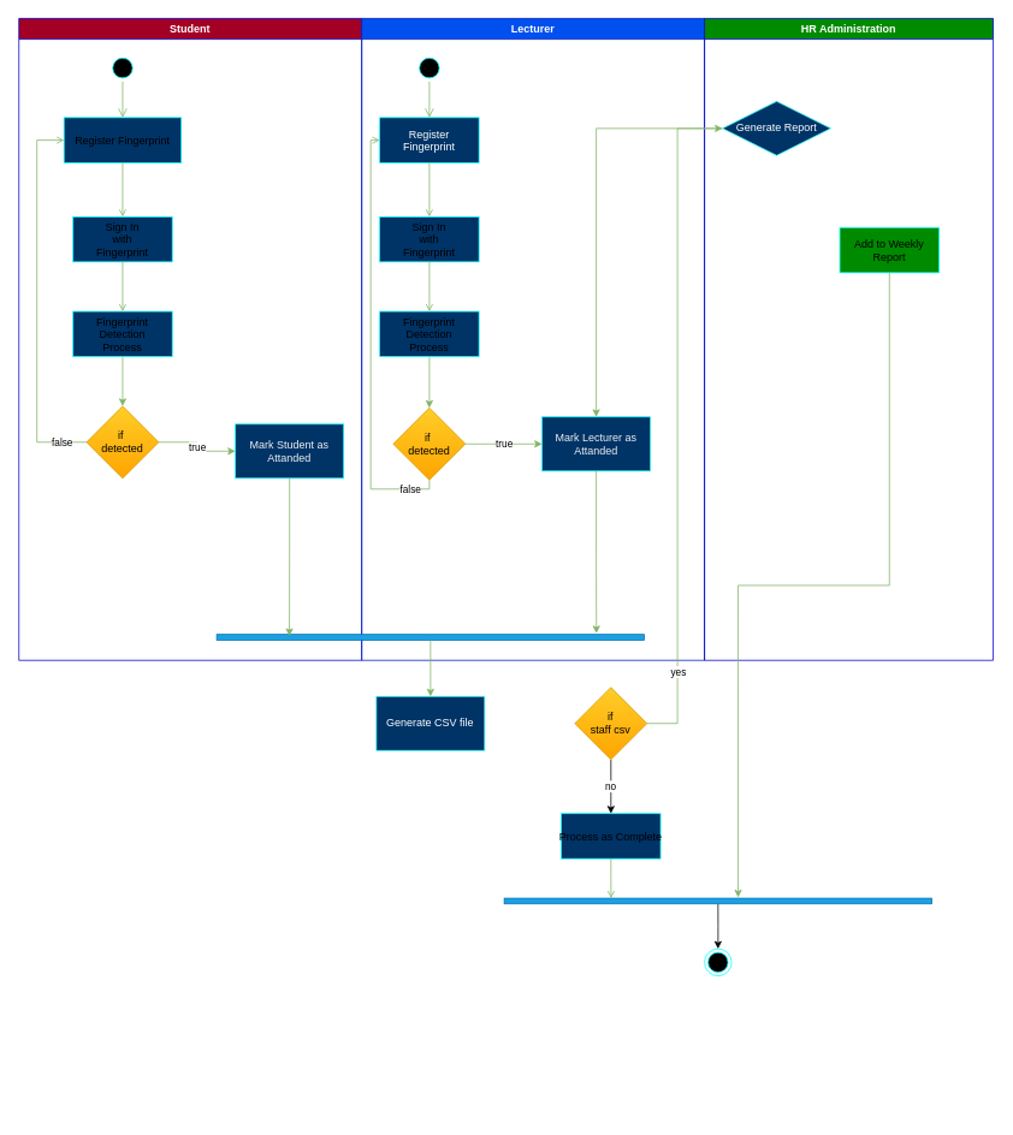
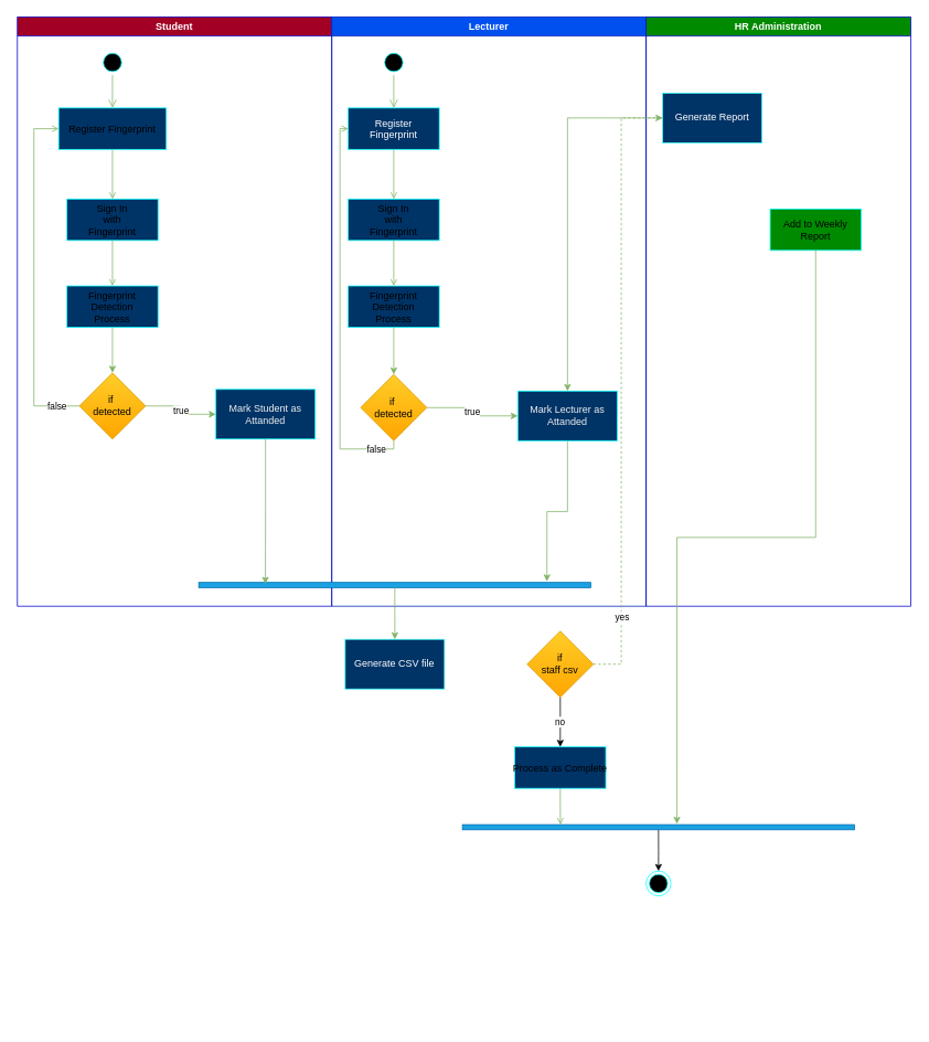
  <mxCell id="0" />
  <mxCell id="1" parent="0" />
  <mxCell id="2" value="Student" style="swimlane;whiteSpace=wrap;fillColor=#a20025;strokeColor=#0000CC;fontColor=#ffffff;" parent="1" vertex="1"><mxGeometry x="20" y="20" width="380" height="712" as="geometry" /></mxCell>
  <mxCell id="3" value="" style="ellipse;shape=startState;fillColor=#000000;strokeColor=#00FFFF;" parent="2" vertex="1"><mxGeometry x="100" y="40" width="30" height="30" as="geometry" /></mxCell>
  <mxCell id="4" value="" style="edgeStyle=elbowEdgeStyle;elbow=horizontal;verticalAlign=bottom;endArrow=open;endSize=8;strokeColor=#82b366;endFill=1;rounded=0;fillColor=#d5e8d4;gradientColor=#97d077;" parent="2" source="3" target="5" edge="1"><mxGeometry x="100" y="40" as="geometry"><mxPoint x="115" y="110" as="targetPoint" /></mxGeometry></mxCell>
  <mxCell id="5" value="Register Fingerprint" style="fillColor=#003366;gradientColor=#003366;strokeColor=#00FFFF;" parent="2" vertex="1"><mxGeometry x="50" y="110" width="130" height="50" as="geometry" /></mxCell>
  <mxCell id="6" value="Sign In&#10;with&#10;Fingerprint" style="fillColor=#003366;strokeColor=#00FFFF;" parent="2" vertex="1"><mxGeometry x="60" y="220" width="110" height="50" as="geometry" /></mxCell>
  <mxCell id="7" value="" style="endArrow=open;strokeColor=#82b366;endFill=1;rounded=0;fillColor=#d5e8d4;gradientColor=#97d077;" parent="2" source="5" target="6" edge="1"><mxGeometry relative="1" as="geometry" /></mxCell>
  <mxCell id="8" value="Fingerprint&#10;Detection&#10;Process" style="fillColor=#003366;strokeColor=#00FFFF;" parent="2" vertex="1"><mxGeometry x="60" y="325" width="110" height="50" as="geometry" /></mxCell>
  <mxCell id="9" value="" style="endArrow=open;strokeColor=#82b366;endFill=1;rounded=0;fillColor=#d5e8d4;gradientColor=#97d077;" parent="2" source="6" target="8" edge="1"><mxGeometry relative="1" as="geometry" /></mxCell>
  <mxCell id="10" value="" style="edgeStyle=orthogonalEdgeStyle;elbow=horizontal;strokeColor=#82b366;endArrow=open;endFill=1;rounded=0;exitX=0;exitY=0.5;exitDx=0;exitDy=0;entryX=0;entryY=0.5;entryDx=0;entryDy=0;fillColor=#d5e8d4;gradientColor=#97d077;" parent="2" source="12" target="5" edge="1"><mxGeometry width="100" height="100" relative="1" as="geometry"><mxPoint x="160" y="290" as="sourcePoint" /><mxPoint x="30" y="502" as="targetPoint" /><Array as="points"><mxPoint x="20" y="470" /><mxPoint x="20" y="135" /></Array></mxGeometry></mxCell>
  <mxCell id="11" value="false" style="edgeLabel;html=1;align=center;verticalAlign=middle;resizable=0;points=[];" vertex="1" connectable="0" parent="10"><mxGeometry x="-0.865" relative="1" as="geometry"><mxPoint as="offset" /></mxGeometry></mxCell>
  <mxCell id="12" value="if&amp;nbsp;&lt;br&gt;detected" style="rhombus;whiteSpace=wrap;html=1;fillColor=#ffcd28;gradientColor=#ffa500;strokeColor=#d79b00;" vertex="1" parent="2"><mxGeometry x="75" y="430" width="80" height="80" as="geometry" /></mxCell>
  <mxCell id="13" value="" style="edgeStyle=orthogonalEdgeStyle;rounded=0;orthogonalLoop=1;jettySize=auto;html=1;fillColor=#d5e8d4;gradientColor=#97d077;strokeColor=#82b366;" edge="1" parent="2" source="8" target="12"><mxGeometry relative="1" as="geometry" /></mxCell>
  <mxCell id="14" value="Mark Student as&lt;br&gt;Attanded" style="whiteSpace=wrap;html=1;fillColor=#003366;strokeColor=#00FFFF;fontColor=rgb(240, 240, 240);" vertex="1" parent="2"><mxGeometry x="240" y="450" width="120" height="60" as="geometry" /></mxCell>
  <mxCell id="15" value="true" style="edgeStyle=orthogonalEdgeStyle;rounded=0;orthogonalLoop=1;jettySize=auto;html=1;fillColor=#d5e8d4;gradientColor=#97d077;strokeColor=#82b366;" edge="1" parent="2" source="12" target="14"><mxGeometry relative="1" as="geometry" /></mxCell>
  <mxCell id="16" value="Lecturer" style="swimlane;whiteSpace=wrap;fillColor=#0050ef;strokeColor=#001DBC;fontColor=#ffffff;" parent="1" vertex="1"><mxGeometry x="400" y="20" width="380" height="712" as="geometry" /></mxCell>
  <mxCell id="17" value="" style="ellipse;shape=startState;fillColor=#000000;strokeColor=#00FFFF;" parent="16" vertex="1"><mxGeometry x="60" y="40" width="30" height="30" as="geometry" /></mxCell>
  <mxCell id="18" value="" style="edgeStyle=elbowEdgeStyle;elbow=horizontal;verticalAlign=bottom;endArrow=open;endSize=8;strokeColor=#82b366;endFill=1;rounded=0;fillColor=#d5e8d4;gradientColor=#97d077;" parent="16" source="17" target="19" edge="1"><mxGeometry x="40" y="20" as="geometry"><mxPoint x="55" y="90" as="targetPoint" /></mxGeometry></mxCell>
  <mxCell id="19" value="Register&#10;Fingerprint" style="fillColor=#003366;fontColor=#ffffff;strokeColor=#00FFFF;gradientColor=#003366;" parent="16" vertex="1"><mxGeometry x="20" y="110" width="110" height="50" as="geometry" /></mxCell>
  <mxCell id="20" value="Sign In&#10;with&#10;Fingerprint" style="fillColor=#003366;strokeColor=#00FFFF;" parent="16" vertex="1"><mxGeometry x="20" y="220" width="110" height="50" as="geometry" /></mxCell>
  <mxCell id="21" value="" style="endArrow=open;strokeColor=#82b366;endFill=1;rounded=0;fillColor=#d5e8d4;gradientColor=#97d077;" parent="16" source="19" target="20" edge="1"><mxGeometry relative="1" as="geometry" /></mxCell>
  <mxCell id="22" value="Fingerprint&#10;Detection&#10;Process" style="fillColor=#003366;strokeColor=#00FFFF;" parent="16" vertex="1"><mxGeometry x="20" y="325" width="110" height="50" as="geometry" /></mxCell>
  <mxCell id="23" value="" style="endArrow=open;strokeColor=#82b366;endFill=1;rounded=0;fillColor=#d5e8d4;gradientColor=#97d077;" parent="16" source="20" target="22" edge="1"><mxGeometry relative="1" as="geometry" /></mxCell>
  <mxCell id="24" value="if&amp;nbsp;&lt;br&gt;detected" style="rhombus;whiteSpace=wrap;html=1;fillColor=#ffcd28;gradientColor=#ffa500;strokeColor=#d79b00;" vertex="1" parent="16"><mxGeometry x="35" y="432" width="80" height="80" as="geometry" /></mxCell>
  <mxCell id="25" style="edgeStyle=orthogonalEdgeStyle;rounded=0;orthogonalLoop=1;jettySize=auto;html=1;fillColor=#d5e8d4;gradientColor=#97d077;strokeColor=#82b366;" edge="1" parent="16" source="22" target="24"><mxGeometry relative="1" as="geometry" /></mxCell>
  <mxCell id="26" style="edgeStyle=orthogonalEdgeStyle;rounded=0;orthogonalLoop=1;jettySize=auto;html=1;entryX=-0.201;entryY=0.112;entryDx=0;entryDy=0;entryPerimeter=0;fillColor=#d5e8d4;gradientColor=#97d077;strokeColor=#82b366;" edge="1" parent="16" source="27" target="31"><mxGeometry relative="1" as="geometry" /></mxCell>
- <mxCell id="27" value="Mark Lecturer as&lt;br&gt;Attanded" style="whiteSpace=wrap;html=1;fillColor=#003366;strokeColor=#00FFFF;fontColor=rgb(240, 240, 240);" vertex="1" parent="16"><mxGeometry x="200" y="442" width="120" height="60" as="geometry" /></mxCell>
+ <mxCell id="27" value="Mark Lecturer as&lt;br&gt;Attanded" style="whiteSpace=wrap;html=1;fillColor=#003366;strokeColor=#00FFFF;fontColor=rgb(240, 240, 240);" vertex="1" parent="16"><mxGeometry x="225" y="452" width="120" height="60" as="geometry" /></mxCell>
  <mxCell id="28" value="true" style="edgeStyle=orthogonalEdgeStyle;rounded=0;orthogonalLoop=1;jettySize=auto;html=1;fillColor=#d5e8d4;gradientColor=#97d077;strokeColor=#82b366;entryX=0;entryY=0.5;entryDx=0;entryDy=0;" edge="1" parent="16" source="24" target="27"><mxGeometry relative="1" as="geometry"><mxPoint x="255" y="512" as="targetPoint" /></mxGeometry></mxCell>
  <mxCell id="29" value="" style="edgeStyle=orthogonalEdgeStyle;elbow=horizontal;strokeColor=#82b366;endArrow=open;endFill=1;rounded=0;exitX=0.5;exitY=1;exitDx=0;exitDy=0;entryX=0;entryY=0.5;entryDx=0;entryDy=0;fillColor=#d5e8d4;gradientColor=#97d077;" edge="1" parent="16" source="24" target="19"><mxGeometry width="100" height="100" relative="1" as="geometry"><mxPoint x="35" y="164" as="sourcePoint" /><mxPoint x="75" y="572" as="targetPoint" /><Array as="points"><mxPoint x="75" y="522" /><mxPoint x="10" y="522" /><mxPoint x="10" y="135" /></Array></mxGeometry></mxCell>
  <mxCell id="30" value="false" style="edgeLabel;html=1;align=center;verticalAlign=middle;resizable=0;points=[];" vertex="1" connectable="0" parent="29"><mxGeometry x="-0.865" relative="1" as="geometry"><mxPoint as="offset" /></mxGeometry></mxCell>
  <mxCell id="31" value="" style="whiteSpace=wrap;rotation=90;fillColor=#1ba1e2;strokeColor=#006EAF;fontColor=#ffffff;" vertex="1" parent="16"><mxGeometry x="73.13" y="449.38" width="6.25" height="474" as="geometry" /></mxCell>
  <mxCell id="32" value="HR Administration" style="swimlane;whiteSpace=wrap;fillColor=#008a00;fontColor=#ffffff;strokeColor=#0000CC;" parent="1" vertex="1"><mxGeometry x="780" y="20" width="320" height="712" as="geometry" /></mxCell>
  <mxCell id="33" style="edgeStyle=orthogonalEdgeStyle;rounded=0;orthogonalLoop=1;jettySize=auto;html=1;fillColor=#d5e8d4;gradientColor=#97d077;strokeColor=#82b366;" edge="1" parent="32" source="34" target="27"><mxGeometry relative="1" as="geometry" /></mxCell>
- <mxCell id="34" value="Generate Report" style="rhombus;whiteSpace=wrap;html=1;fillColor=#003366;strokeColor=#33FFFF;fontColor=#ffffff;" vertex="1" parent="32"><mxGeometry x="19.995" y="92.0" width="120" height="60" as="geometry" /></mxCell>
+ <mxCell id="34" value="Generate Report" style="whiteSpace=wrap;html=1;fillColor=#003366;strokeColor=#33FFFF;fontColor=#ffffff;" vertex="1" parent="32"><mxGeometry x="19.995" y="92.0" width="120" height="60" as="geometry" /></mxCell>
  <mxCell id="35" value="Add to Weekly&#10;Report" style="fillColor=#008a00;strokeColor=#00FFFF;" vertex="1" parent="32"><mxGeometry x="150" y="232" width="110" height="50" as="geometry" /></mxCell>
  <mxCell id="36" style="edgeStyle=orthogonalEdgeStyle;rounded=0;orthogonalLoop=1;jettySize=auto;html=1;entryX=0.279;entryY=0.83;entryDx=0;entryDy=0;entryPerimeter=0;fillColor=#d5e8d4;gradientColor=#97d077;strokeColor=#82b366;" edge="1" parent="1" source="14" target="31"><mxGeometry relative="1" as="geometry" /></mxCell>
  <mxCell id="37" value="Generate CSV file" style="whiteSpace=wrap;html=1;fillColor=#003366;strokeColor=#33FFFF;fontColor=#ffffff;" vertex="1" parent="1"><mxGeometry x="416.255" y="772" width="120" height="60" as="geometry" /></mxCell>
  <mxCell id="38" value="" style="edgeStyle=orthogonalEdgeStyle;rounded=0;orthogonalLoop=1;jettySize=auto;html=1;fillColor=#d5e8d4;gradientColor=#97d077;strokeColor=#82b366;" edge="1" parent="1" source="31" target="37"><mxGeometry relative="1" as="geometry" /></mxCell>
- <mxCell id="39" value="" style="edgeStyle=orthogonalEdgeStyle;rounded=0;orthogonalLoop=1;jettySize=auto;html=1;fillColor=#d5e8d4;gradientColor=#97d077;strokeColor=#82b366;" edge="1" parent="1" source="42" target="34"><mxGeometry relative="1" as="geometry"><Array as="points"><mxPoint x="750" y="802" /><mxPoint x="750" y="142" /></Array></mxGeometry></mxCell>
+ <mxCell id="39" value="" style="edgeStyle=orthogonalEdgeStyle;rounded=0;orthogonalLoop=1;jettySize=auto;html=1;fillColor=#d5e8d4;gradientColor=#97d077;strokeColor=#82b366;dashed=1;" edge="1" parent="1" source="42" target="34"><mxGeometry relative="1" as="geometry"><Array as="points"><mxPoint x="750" y="802" /><mxPoint x="750" y="142" /></Array></mxGeometry></mxCell>
  <mxCell id="40" value="yes" style="edgeLabel;html=1;align=center;verticalAlign=middle;resizable=0;points=[];" vertex="1" connectable="0" parent="39"><mxGeometry x="-0.755" relative="1" as="geometry"><mxPoint as="offset" /></mxGeometry></mxCell>
  <mxCell id="41" value="no" style="edgeStyle=orthogonalEdgeStyle;rounded=0;orthogonalLoop=1;jettySize=auto;html=1;" edge="1" parent="1" source="42"><mxGeometry relative="1" as="geometry"><mxPoint x="676.255" y="902" as="targetPoint" /></mxGeometry></mxCell>
  <mxCell id="42" value="if&lt;br&gt;staff csv" style="rhombus;whiteSpace=wrap;html=1;fillColor=#ffcd28;strokeColor=#d79b00;gradientColor=#ffa500;" vertex="1" parent="1"><mxGeometry x="636.255" y="762" width="80" height="80" as="geometry" /></mxCell>
  <mxCell id="43" value="" style="ellipse;shape=endState;fillColor=#000000;strokeColor=#00FFFF;" parent="1" vertex="1"><mxGeometry x="780" y="1052" width="30" height="30" as="geometry" /></mxCell>
  <mxCell id="44" value="" style="endArrow=open;strokeColor=#82b366;endFill=1;rounded=0;fillColor=#d5e8d4;gradientColor=#97d077;entryX=0;entryY=0.75;entryDx=0;entryDy=0;edgeStyle=orthogonalEdgeStyle;" parent="1" source="45" target="48" edge="1"><mxGeometry relative="1" as="geometry" /></mxCell>
  <mxCell id="45" value="Process as Complete" style="fillColor=#003366;strokeColor=#00FFFF;" parent="1" vertex="1"><mxGeometry x="621.26" y="902" width="110" height="50" as="geometry" /></mxCell>
  <mxCell id="46" style="edgeStyle=orthogonalEdgeStyle;rounded=0;orthogonalLoop=1;jettySize=auto;html=1;entryX=-0.141;entryY=0.453;entryDx=0;entryDy=0;fillColor=#d5e8d4;gradientColor=#97d077;strokeColor=#82b366;entryPerimeter=0;" edge="1" parent="1" source="35" target="48"><mxGeometry relative="1" as="geometry" /></mxCell>
  <mxCell id="47" style="edgeStyle=orthogonalEdgeStyle;rounded=0;orthogonalLoop=1;jettySize=auto;html=1;entryX=0.5;entryY=0;entryDx=0;entryDy=0;" edge="1" parent="1" source="48" target="43"><mxGeometry relative="1" as="geometry" /></mxCell>
  <mxCell id="48" value="" style="whiteSpace=wrap;rotation=90;fillColor=#1ba1e2;strokeColor=#006EAF;fontColor=#ffffff;" vertex="1" parent="1"><mxGeometry x="791.875" y="762.005" width="6.25" height="474" as="geometry" /></mxCell>
